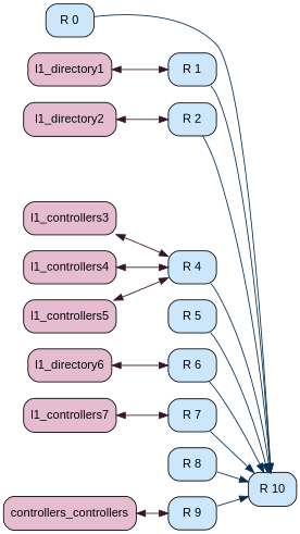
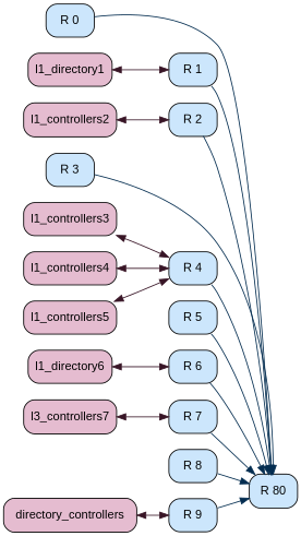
  graph {
    rankdir=LR
    node [color="#000000" fillcolor="#cce6fc" fontcolor="#000000" fontname=Arial fontsize=14 shape=Mrecord style="rounded, filled"]
    edge [color="#042d50" dir=forward weight=0.5]
    n1 [label="R 0"]
-   n2 [label="R 10"]
+   n2 [label="R 80"]
    n3 [label="R 1"]
    n4 [label="R 2"]
+   n5 [label="R 3"]
    n6 [label="R 4"]
    n7 [label="R 5"]
    n8 [label="R 6"]
    n9 [label="R 7"]
    n10 [label="R 8"]
    n11 [label="R 9"]
    n12 [fillcolor="#e5bcd0" label=l1_directory1]
-   n13 [fillcolor="#e5bcd0" label=l1_directory2]
+   n13 [fillcolor="#e5bcd0" label=l1_controllers2]
    n14 [fillcolor="#e5bcd0" label=l1_controllers3]
    n15 [fillcolor="#e5bcd0" label=l1_controllers4]
    n16 [fillcolor="#e5bcd0" label=l1_controllers5]
    n17 [fillcolor="#e5bcd0" label=l1_directory6]
-   n18 [fillcolor="#e5bcd0" label=l1_controllers7]
-   n19 [fillcolor="#e5bcd0" label=controllers_controllers]
+   n18 [fillcolor="#e5bcd0" label=l3_controllers7]
+   n19 [fillcolor="#e5bcd0" label=directory_controllers]
    n1 -- n2
    n3 -- n2
    n4 -- n2
+   n5 -- n2
    n6 -- n2
    n7 -- n2
    n8 -- n2
    n9 -- n2
    n10 -- n2
    n11 -- n2
    n12 -- n3 [color="#381526" dir=both weight=1.0]
    n13 -- n4 [color="#381526" dir=both weight=1.0]
    n14 -- n6 [color="#381526" dir=both weight=1.0]
    n15 -- n6 [color="#381526" dir=both weight=1.0]
    n16 -- n6 [color="#381526" dir=both weight=1.0]
    n17 -- n8 [color="#381526" dir=both weight=1.0]
    n18 -- n9 [color="#381526" dir=both weight=1.0]
    n19 -- n11 [color="#381526" dir=both weight=1.0]
  }
